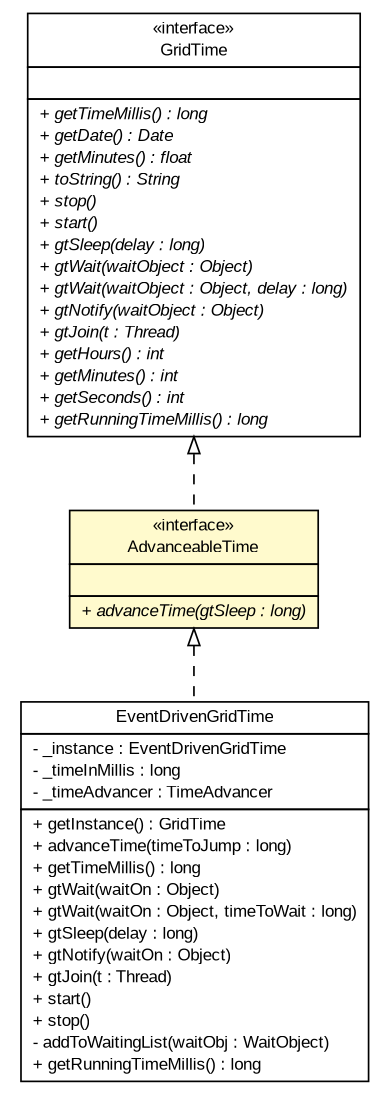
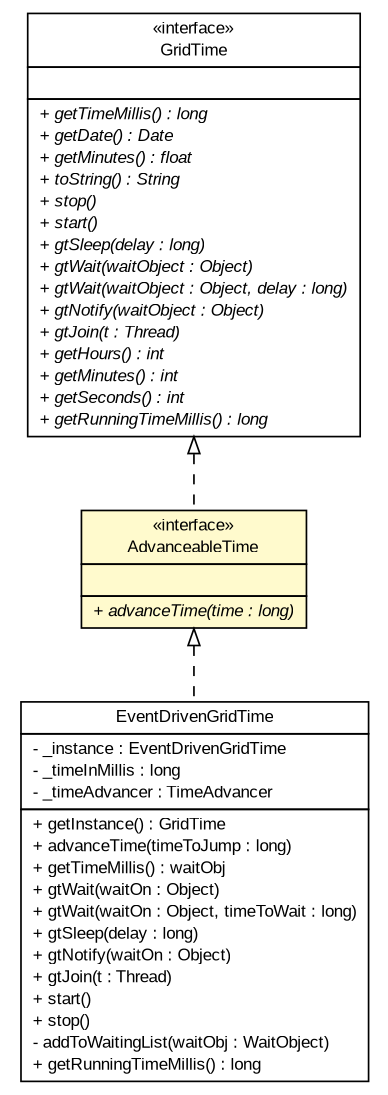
  digraph {
    nodesep=0.25
    ranksep=0.5
    node [fontcolor=black fontname=arial fontsize=10.0 shape=plaintext]
    edge [arrowtail=empty dir=back fontname=arial fontsize=10 headport=p labelfontname=arial labelfontsize=10 style=dashed tailport=p]
    n1 [label=<<table title="org.edg.data.replication.optorsim.time.GridTime" border="0" cellborder="1" cellspacing="0" cellpadding="2" port="p" href="./GridTime.html"> 		<tr><td><table border="0" cellspacing="0" cellpadding="1"> <tr><td align="center" balign="center"> &#171;interface&#187; </td></tr> <tr><td align="center" balign="center"> GridTime </td></tr> 		</table></td></tr> 		<tr><td><table border="0" cellspacing="0" cellpadding="1"> <tr><td align="left" balign="left">  </td></tr> 		</table></td></tr> 		<tr><td><table border="0" cellspacing="0" cellpadding="1"> <tr><td align="left" balign="left"><font face="arial italic" point-size="10.0"> + getTimeMillis() : long </font></td></tr> <tr><td align="left" balign="left"><font face="arial italic" point-size="10.0"> + getDate() : Date </font></td></tr> <tr><td align="left" balign="left"><font face="arial italic" point-size="10.0"> + getMinutes() : float </font></td></tr> <tr><td align="left" balign="left"><font face="arial italic" point-size="10.0"> + toString() : String </font></td></tr> <tr><td align="left" balign="left"><font face="arial italic" point-size="10.0"> + stop() </font></td></tr> <tr><td align="left" balign="left"><font face="arial italic" point-size="10.0"> + start() </font></td></tr> <tr><td align="left" balign="left"><font face="arial italic" point-size="10.0"> + gtSleep(delay : long) </font></td></tr> <tr><td align="left" balign="left"><font face="arial italic" point-size="10.0"> + gtWait(waitObject : Object) </font></td></tr> <tr><td align="left" balign="left"><font face="arial italic" point-size="10.0"> + gtWait(waitObject : Object, delay : long) </font></td></tr> <tr><td align="left" balign="left"><font face="arial italic" point-size="10.0"> + gtNotify(waitObject : Object) </font></td></tr> <tr><td align="left" balign="left"><font face="arial italic" point-size="10.0"> + gtJoin(t : Thread) </font></td></tr> <tr><td align="left" balign="left"><font face="arial italic" point-size="10.0"> + getHours() : int </font></td></tr> <tr><td align="left" balign="left"><font face="arial italic" point-size="10.0"> + getMinutes() : int </font></td></tr> <tr><td align="left" balign="left"><font face="arial italic" point-size="10.0"> + getSeconds() : int </font></td></tr> <tr><td align="left" balign="left"><font face="arial italic" point-size="10.0"> + getRunningTimeMillis() : long </font></td></tr> 		</table></td></tr> 		</table>>]
-   n2 [label=<<table title="org.edg.data.replication.optorsim.time.AdvanceableTime" border="0" cellborder="1" cellspacing="0" cellpadding="2" port="p" bgcolor="lemonChiffon" href="./AdvanceableTime.html"> 		<tr><td><table border="0" cellspacing="0" cellpadding="1"> <tr><td align="center" balign="center"> &#171;interface&#187; </td></tr> <tr><td align="center" balign="center"> AdvanceableTime </td></tr> 		</table></td></tr> 		<tr><td><table border="0" cellspacing="0" cellpadding="1"> <tr><td align="left" balign="left">  </td></tr> 		</table></td></tr> 		<tr><td><table border="0" cellspacing="0" cellpadding="1"> <tr><td align="left" balign="left"><font face="arial italic" point-size="10.0"> + advanceTime(gtSleep : long) </font></td></tr> 		</table></td></tr> 		</table>>]
-   n3 [label=<<table title="org.edg.data.replication.optorsim.time.EventDrivenGridTime" border="0" cellborder="1" cellspacing="0" cellpadding="2" port="p" href="./EventDrivenGridTime.html"> 		<tr><td><table border="0" cellspacing="0" cellpadding="1"> <tr><td align="center" balign="center"> EventDrivenGridTime </td></tr> 		</table></td></tr> 		<tr><td><table border="0" cellspacing="0" cellpadding="1"> <tr><td align="left" balign="left"> - _instance : EventDrivenGridTime </td></tr> <tr><td align="left" balign="left"> - _timeInMillis : long </td></tr> <tr><td align="left" balign="left"> - _timeAdvancer : TimeAdvancer </td></tr> 		</table></td></tr> 		<tr><td><table border="0" cellspacing="0" cellpadding="1"> <tr><td align="left" balign="left"> + getInstance() : GridTime </td></tr> <tr><td align="left" balign="left"> + advanceTime(timeToJump : long) </td></tr> <tr><td align="left" balign="left"> + getTimeMillis() : long </td></tr> <tr><td align="left" balign="left"> + gtWait(waitOn : Object) </td></tr> <tr><td align="left" balign="left"> + gtWait(waitOn : Object, timeToWait : long) </td></tr> <tr><td align="left" balign="left"> + gtSleep(delay : long) </td></tr> <tr><td align="left" balign="left"> + gtNotify(waitOn : Object) </td></tr> <tr><td align="left" balign="left"> + gtJoin(t : Thread) </td></tr> <tr><td align="left" balign="left"> + start() </td></tr> <tr><td align="left" balign="left"> + stop() </td></tr> <tr><td align="left" balign="left"> - addToWaitingList(waitObj : WaitObject) </td></tr> <tr><td align="left" balign="left"> + getRunningTimeMillis() : long </td></tr> 		</table></td></tr> 		</table>>]
+   n2 [label=<<table title="org.edg.data.replication.optorsim.time.AdvanceableTime" border="0" cellborder="1" cellspacing="0" cellpadding="2" port="p" bgcolor="lemonChiffon" href="./AdvanceableTime.html"> 		<tr><td><table border="0" cellspacing="0" cellpadding="1"> <tr><td align="center" balign="center"> &#171;interface&#187; </td></tr> <tr><td align="center" balign="center"> AdvanceableTime </td></tr> 		</table></td></tr> 		<tr><td><table border="0" cellspacing="0" cellpadding="1"> <tr><td align="left" balign="left">  </td></tr> 		</table></td></tr> 		<tr><td><table border="0" cellspacing="0" cellpadding="1"> <tr><td align="left" balign="left"><font face="arial italic" point-size="10.0"> + advanceTime(time : long) </font></td></tr> 		</table></td></tr> 		</table>>]
+   n3 [label=<<table title="org.edg.data.replication.optorsim.time.EventDrivenGridTime" border="0" cellborder="1" cellspacing="0" cellpadding="2" port="p" href="./EventDrivenGridTime.html"> 		<tr><td><table border="0" cellspacing="0" cellpadding="1"> <tr><td align="center" balign="center"> EventDrivenGridTime </td></tr> 		</table></td></tr> 		<tr><td><table border="0" cellspacing="0" cellpadding="1"> <tr><td align="left" balign="left"> - _instance : EventDrivenGridTime </td></tr> <tr><td align="left" balign="left"> - _timeInMillis : long </td></tr> <tr><td align="left" balign="left"> - _timeAdvancer : TimeAdvancer </td></tr> 		</table></td></tr> 		<tr><td><table border="0" cellspacing="0" cellpadding="1"> <tr><td align="left" balign="left"> + getInstance() : GridTime </td></tr> <tr><td align="left" balign="left"> + advanceTime(timeToJump : long) </td></tr> <tr><td align="left" balign="left"> + getTimeMillis() : waitObj </td></tr> <tr><td align="left" balign="left"> + gtWait(waitOn : Object) </td></tr> <tr><td align="left" balign="left"> + gtWait(waitOn : Object, timeToWait : long) </td></tr> <tr><td align="left" balign="left"> + gtSleep(delay : long) </td></tr> <tr><td align="left" balign="left"> + gtNotify(waitOn : Object) </td></tr> <tr><td align="left" balign="left"> + gtJoin(t : Thread) </td></tr> <tr><td align="left" balign="left"> + start() </td></tr> <tr><td align="left" balign="left"> + stop() </td></tr> <tr><td align="left" balign="left"> - addToWaitingList(waitObj : WaitObject) </td></tr> <tr><td align="left" balign="left"> + getRunningTimeMillis() : long </td></tr> 		</table></td></tr> 		</table>>]
    n1 -> n2
    n2 -> n3
  }
